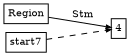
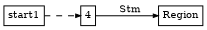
  digraph {
    nodesep=0.12
    rankdir=LR
    ranksep=0.5
    node [fontsize=10.5 margin="0.05,0.05" shape=box]
    edge [arrowsize=0.5 fontsize=10.5]
    n1 [height=0.02 label=Region width=0.02]
    4 [height=0.02 width=0.02]
-   start1 [height=0.02 width=0.02 label=start7]
-   n1 -> 4 [label="  Stm"]
+   start1 [height=0.02 width=0.02]
+   4 -> n1 [label="  Stm"]
    start1 -> 4 [style=dashed]
  }
